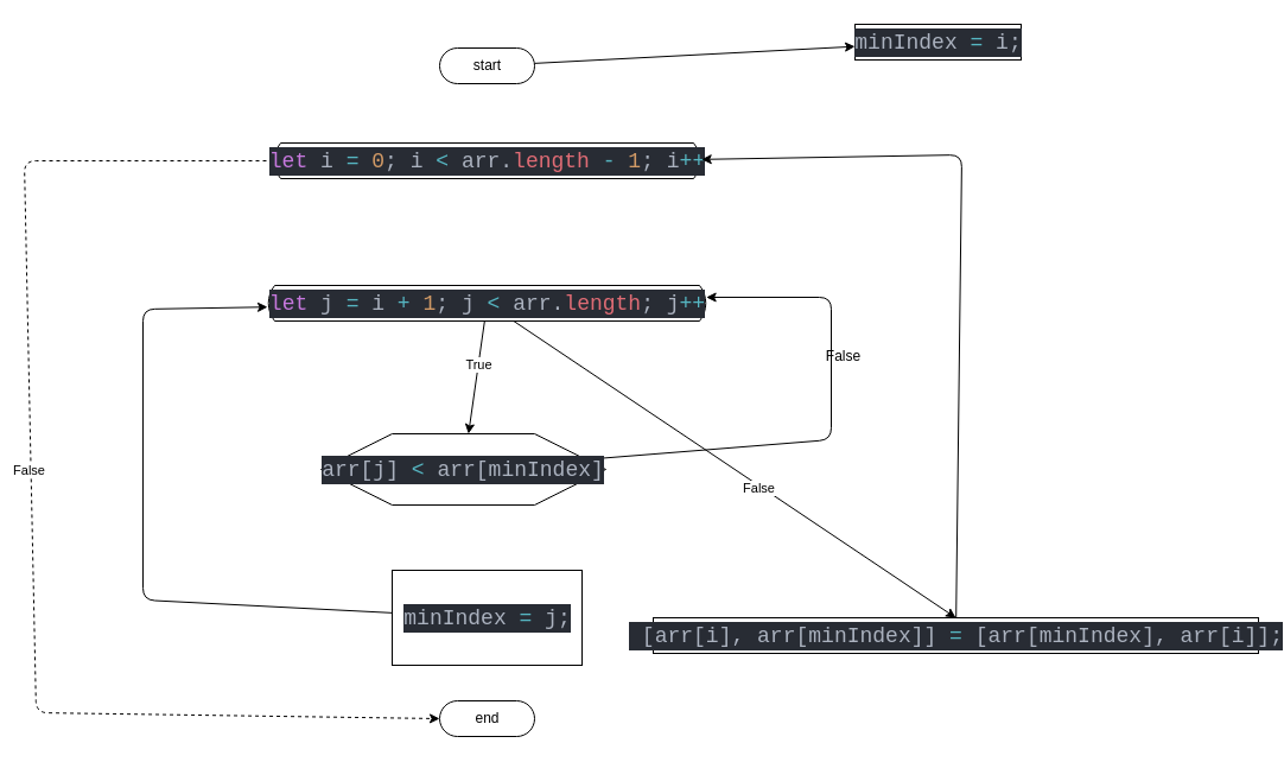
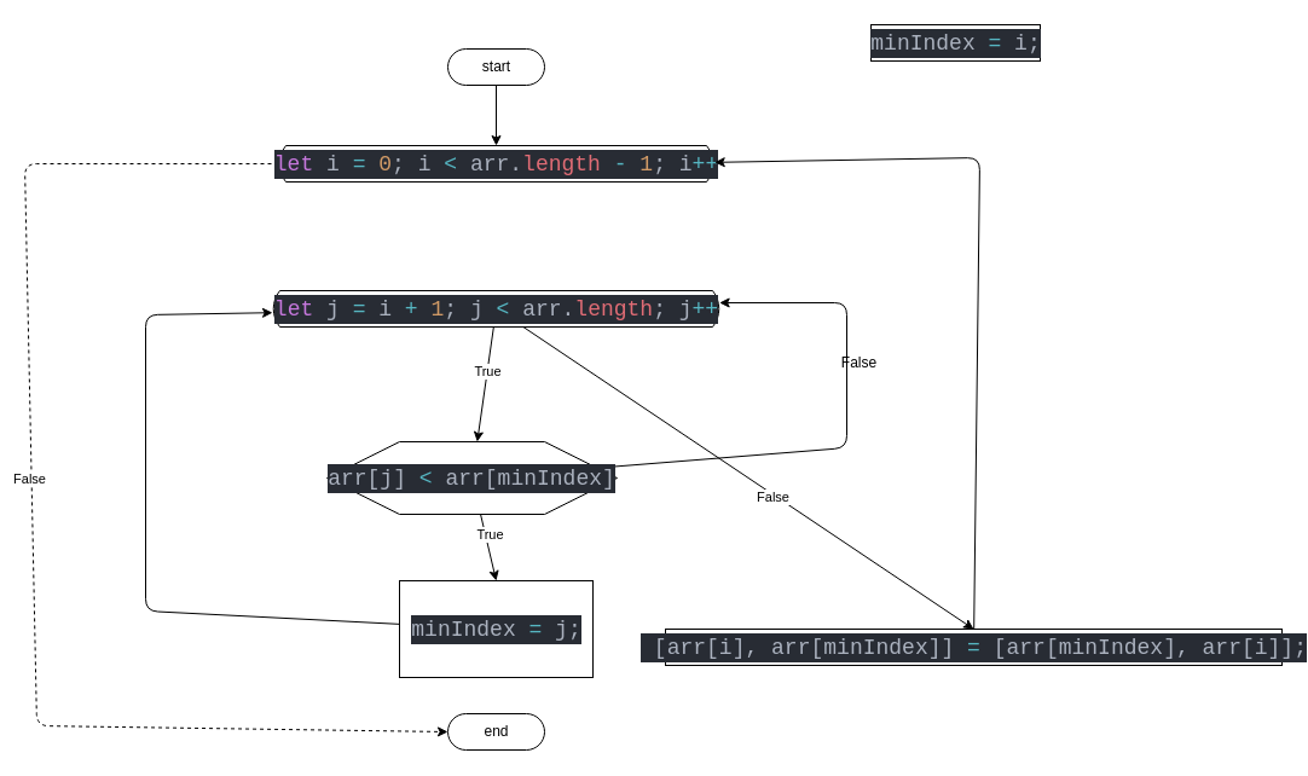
  <mxCell id="0" />
  <mxCell id="1" parent="0" />
  <mxCell id="2" value="end" style="html=1;dashed=0;whitespace=wrap;shape=mxgraph.dfd.start" vertex="1" parent="1"><mxGeometry x="370" y="590" width="80" height="30" as="geometry" /></mxCell>
- <mxCell id="3" style="edgeStyle=none;html=1;" edge="1" parent="1" source="4" target="21"><mxGeometry relative="1" as="geometry" /></mxCell>
+ <mxCell id="3" style="edgeStyle=none;html=1;entryX=0.5;entryY=0;entryDx=0;entryDy=0;entryPerimeter=0;" edge="1" parent="1" source="4" target="7"><mxGeometry relative="1" as="geometry" /></mxCell>
  <mxCell id="4" value="start" style="html=1;dashed=0;whitespace=wrap;shape=mxgraph.dfd.start" vertex="1" parent="1"><mxGeometry x="370" y="40" width="80" height="30" as="geometry" /></mxCell>
  <mxCell id="5" style="edgeStyle=none;html=1;entryX=0;entryY=0.5;entryDx=0;entryDy=0;entryPerimeter=0;dashed=1;" edge="1" parent="1" source="7" target="2"><mxGeometry relative="1" as="geometry"><mxPoint y="640" as="targetPoint" x="30" /><Array as="points"><mxPoint x="20" y="135" /><mxPoint y="600" x="30" /></Array></mxGeometry></mxCell>
  <mxCell id="6" value="False" style="edgeLabel;html=1;align=center;verticalAlign=middle;resizable=0;points=[];" vertex="1" connectable="0" parent="5"><mxGeometry x="-0.072" y="-2" relative="1" as="geometry"><mxPoint as="offset" /></mxGeometry></mxCell>
  <mxCell id="7" value="&lt;div style=&quot;color: rgb(171, 178, 191); background-color: rgb(40, 44, 52); font-family: MontserratAlternates-Regular, Consolas, &amp;quot;Courier New&amp;quot;, monospace; font-size: 18px; line-height: 24px;&quot;&gt;&lt;span style=&quot;color: #c678dd;&quot;&gt;let&lt;/span&gt; i &lt;span style=&quot;color: #56b6c2;&quot;&gt;=&lt;/span&gt; &lt;span style=&quot;color: #d19a66;&quot;&gt;0&lt;/span&gt;; i &lt;span style=&quot;color: #56b6c2;&quot;&gt;&amp;lt;&lt;/span&gt; arr.&lt;span style=&quot;color: #e06c75;&quot;&gt;length&lt;/span&gt; &lt;span style=&quot;color: #56b6c2;&quot;&gt;-&lt;/span&gt; &lt;span style=&quot;color: #d19a66;&quot;&gt;1&lt;/span&gt;; i&lt;span style=&quot;color: #56b6c2;&quot;&gt;++&lt;/span&gt;&lt;/div&gt;" style="html=1;dashed=0;whitespace=wrap;shape=mxgraph.dfd.loop" vertex="1" parent="1"><mxGeometry x="230" y="120" width="360" height="30" as="geometry" /></mxCell>
  <mxCell id="8" style="edgeStyle=none;html=1;" edge="1" parent="1" source="12" target="16"><mxGeometry relative="1" as="geometry" /></mxCell>
  <mxCell id="9" value="True" style="edgeLabel;html=1;align=center;verticalAlign=middle;resizable=0;points=[];" vertex="1" connectable="0" parent="8"><mxGeometry x="-0.238" relative="1" as="geometry"><mxPoint as="offset" /></mxGeometry></mxCell>
  <mxCell id="10" style="edgeStyle=none;html=1;entryX=0.5;entryY=0;entryDx=0;entryDy=0;" edge="1" parent="1" source="12" target="18"><mxGeometry relative="1" as="geometry" /></mxCell>
  <mxCell id="11" value="False" style="edgeLabel;html=1;align=center;verticalAlign=middle;resizable=0;points=[];" vertex="1" connectable="0" parent="10"><mxGeometry x="0.112" y="-2" relative="1" as="geometry"><mxPoint as="offset" /></mxGeometry></mxCell>
  <mxCell id="12" value="&lt;div style=&quot;color: rgb(171, 178, 191); background-color: rgb(40, 44, 52); font-family: MontserratAlternates-Regular, Consolas, &amp;quot;Courier New&amp;quot;, monospace; font-size: 18px; line-height: 24px;&quot;&gt;&lt;span style=&quot;color: #c678dd;&quot;&gt;let&lt;/span&gt; j &lt;span style=&quot;color: #56b6c2;&quot;&gt;=&lt;/span&gt; i &lt;span style=&quot;color: #56b6c2;&quot;&gt;+&lt;/span&gt; &lt;span style=&quot;color: #d19a66;&quot;&gt;1&lt;/span&gt;; j &lt;span style=&quot;color: #56b6c2;&quot;&gt;&amp;lt;&lt;/span&gt; arr.&lt;span style=&quot;color: #e06c75;&quot;&gt;length&lt;/span&gt;; j&lt;span style=&quot;color: #56b6c2;&quot;&gt;++&lt;/span&gt;&lt;/div&gt;" style="html=1;dashed=0;whitespace=wrap;shape=mxgraph.dfd.loop" vertex="1" parent="1"><mxGeometry x="225" y="240" width="370" height="30" as="geometry" /></mxCell>
+ <mxCell id="13" style="edgeStyle=none;html=1;entryX=0.5;entryY=0;entryDx=0;entryDy=0;" edge="1" parent="1" source="16" target="20"><mxGeometry relative="1" as="geometry" /></mxCell>
+ <mxCell id="14" value="True" style="edgeLabel;html=1;align=center;verticalAlign=middle;resizable=0;points=[];" vertex="1" connectable="0" parent="13"><mxGeometry x="-0.348" y="3" relative="1" as="geometry"><mxPoint as="offset" /></mxGeometry></mxCell>
  <mxCell id="15" style="edgeStyle=none;html=1;entryX=0.999;entryY=0.333;entryDx=0;entryDy=0;entryPerimeter=0;" edge="1" parent="1" source="16" target="12"><mxGeometry relative="1" as="geometry"><mxPoint x="700" y="170" as="targetPoint" /><Array as="points"><mxPoint x="700" y="370" /><mxPoint x="700" y="250" /></Array></mxGeometry></mxCell>
  <mxCell id="16" value="&lt;div style=&quot;color: rgb(171, 178, 191); background-color: rgb(40, 44, 52); font-family: MontserratAlternates-Regular, Consolas, &amp;quot;Courier New&amp;quot;, monospace; font-size: 18px; line-height: 24px;&quot;&gt;arr[j] &lt;span style=&quot;color: #56b6c2;&quot;&gt;&amp;lt;&lt;/span&gt; arr[minIndex]&lt;/div&gt;" style="shape=hexagon;perimeter=hexagonPerimeter2;whiteSpace=wrap;html=1;size=0.25" vertex="1" parent="1"><mxGeometry x="270" y="365" width="240" height="60" as="geometry" /></mxCell>
  <mxCell id="17" style="edgeStyle=none;html=1;entryX=1.002;entryY=0.461;entryDx=0;entryDy=0;entryPerimeter=0;" edge="1" parent="1" source="18" target="7"><mxGeometry relative="1" as="geometry"><mxPoint x="810" y="80" as="targetPoint" /><Array as="points"><mxPoint x="810" y="130" /></Array></mxGeometry></mxCell>
  <mxCell id="18" value="&lt;div style=&quot;color: rgb(171, 178, 191); background-color: rgb(40, 44, 52); font-family: MontserratAlternates-Regular, Consolas, &amp;quot;Courier New&amp;quot;, monospace; font-size: 18px; line-height: 24px;&quot;&gt;&amp;nbsp;[arr[i], arr[minIndex]] &lt;span style=&quot;color: #56b6c2;&quot;&gt;=&lt;/span&gt; [arr[minIndex], arr[i]];&lt;/div&gt;" style="html=1;dashed=0;whitespace=wrap;" vertex="1" parent="1"><mxGeometry x="550" y="520" width="510" height="30" as="geometry" /></mxCell>
  <mxCell id="19" style="edgeStyle=none;html=1;" edge="1" parent="1" source="20" target="12"><mxGeometry relative="1" as="geometry"><mxPoint x="120" y="180" as="targetPoint" /><Array as="points"><mxPoint x="120" y="505" /><mxPoint x="120" y="260" /></Array></mxGeometry></mxCell>
  <mxCell id="20" value="&lt;div style=&quot;color: rgb(171, 178, 191); background-color: rgb(40, 44, 52); font-family: MontserratAlternates-Regular, Consolas, &amp;quot;Courier New&amp;quot;, monospace; font-size: 18px; line-height: 24px;&quot;&gt;minIndex &lt;span style=&quot;color: #56b6c2;&quot;&gt;=&lt;/span&gt; j;&lt;/div&gt;" style="html=1;dashed=0;whitespace=wrap;" vertex="1" parent="1"><mxGeometry x="330" y="480" width="160" height="80" as="geometry" /></mxCell>
  <mxCell id="21" value="&lt;div style=&quot;color: rgb(171, 178, 191); background-color: rgb(40, 44, 52); font-family: MontserratAlternates-Regular, Consolas, &amp;quot;Courier New&amp;quot;, monospace; font-size: 18px; line-height: 24px;&quot;&gt;minIndex &lt;span style=&quot;color: #56b6c2;&quot;&gt;=&lt;/span&gt; i;&lt;/div&gt;" style="html=1;dashed=0;whitespace=wrap;" vertex="1" parent="1"><mxGeometry x="720" y="20" width="140" height="30" as="geometry" /></mxCell>
  <mxCell id="22" value="False" style="text;html=1;align=center;verticalAlign=middle;resizable=0;points=[];autosize=1;strokeColor=none;fillColor=none;" vertex="1" parent="1"><mxGeometry x="685" y="285" width="50" height="30" as="geometry" /></mxCell>
